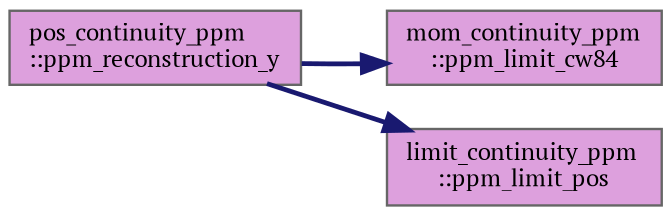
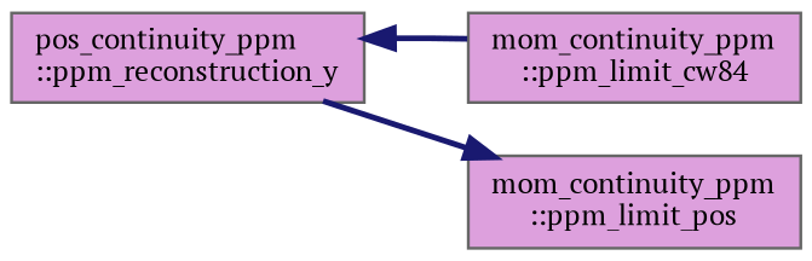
  digraph {
    fontname="PT Serif"
    rankdir=LR
    node [color=gray40 fillcolor=plum fontname="PT Serif" fontsize=10 shape=record style=filled]
    edge [color=midnightblue fontname="PT Serif" fontsize=10 labelfontname=Helvetica labelfontsize=10 style=bold]
    n1 [fontcolor=black height=0.2 label="pos_continuity_ppm\l::ppm_reconstruction_y" width=0.4]
    n2 [height=0.2 label="mom_continuity_ppm\l::ppm_limit_cw84" width=0.4]
-   n3 [height=0.2 label="limit_continuity_ppm\l::ppm_limit_pos" width=0.4]
-   n1 -> n2
+   n3 [height=0.2 label="mom_continuity_ppm\l::ppm_limit_pos" width=0.4]
+   n2 -> n1
    n1 -> n3
  }
